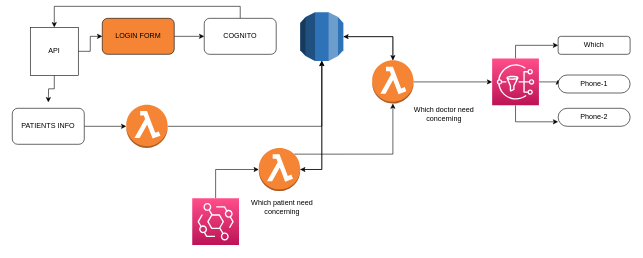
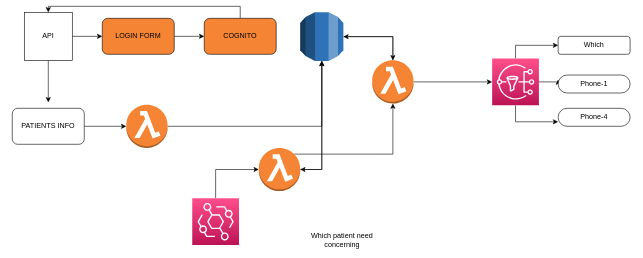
  <mxCell id="0" />
  <mxCell id="1" parent="0" />
  <mxCell id="2" style="edgeStyle=orthogonalEdgeStyle;rounded=0;orthogonalLoop=1;jettySize=auto;html=1;exitX=1;exitY=0.5;exitDx=0;exitDy=0;" edge="1" parent="1" source="4" target="6"><mxGeometry relative="1" as="geometry" /></mxCell>
  <mxCell id="3" style="edgeStyle=orthogonalEdgeStyle;rounded=0;orthogonalLoop=1;jettySize=auto;html=1;exitX=0.5;exitY=1;exitDx=0;exitDy=0;" edge="1" parent="1" source="4"><mxGeometry relative="1" as="geometry"><mxPoint x="80" y="170" as="targetPoint" /></mxGeometry></mxCell>
- <mxCell id="4" value="API" style="whiteSpace=wrap;html=1;aspect=fixed;" vertex="1" parent="1"><mxGeometry x="50" y="45" width="80" height="80" as="geometry" /></mxCell>
+ <mxCell id="4" value="API" style="whiteSpace=wrap;html=1;aspect=fixed;" vertex="1" parent="1"><mxGeometry x="40" y="20" width="80" height="80" as="geometry" /></mxCell>
  <mxCell id="5" style="edgeStyle=orthogonalEdgeStyle;rounded=0;orthogonalLoop=1;jettySize=auto;html=1;exitX=1;exitY=0.5;exitDx=0;exitDy=0;" edge="1" parent="1" source="6" target="8"><mxGeometry relative="1" as="geometry"><mxPoint x="360" y="60" as="targetPoint" /></mxGeometry></mxCell>
  <mxCell id="6" value="LOGIN FORM" style="rounded=1;whiteSpace=wrap;html=1;fillColor=#f58534;" vertex="1" parent="1"><mxGeometry x="170" y="30" width="120" height="60" as="geometry" /></mxCell>
  <mxCell id="7" style="edgeStyle=orthogonalEdgeStyle;rounded=0;orthogonalLoop=1;jettySize=auto;html=1;exitX=0.5;exitY=0;exitDx=0;exitDy=0;entryX=0.5;entryY=0;entryDx=0;entryDy=0;" edge="1" parent="1" source="8" target="4"><mxGeometry relative="1" as="geometry" /></mxCell>
- <mxCell id="8" value="COGNITO" style="rounded=1;whiteSpace=wrap;html=1;" vertex="1" parent="1"><mxGeometry x="340" y="30" width="120" height="60" as="geometry" /></mxCell>
+ <mxCell id="8" value="COGNITO" style="rounded=1;whiteSpace=wrap;html=1;fillColor=#f58534;" vertex="1" parent="1"><mxGeometry x="340" y="30" width="120" height="60" as="geometry" /></mxCell>
  <mxCell id="9" style="edgeStyle=orthogonalEdgeStyle;rounded=0;orthogonalLoop=1;jettySize=auto;html=1;exitX=1;exitY=0.5;exitDx=0;exitDy=0;entryX=0;entryY=0.5;entryDx=0;entryDy=0;entryPerimeter=0;" edge="1" parent="1" source="10" target="15"><mxGeometry relative="1" as="geometry" /></mxCell>
  <mxCell id="10" value="PATIENTS INFO" style="rounded=1;whiteSpace=wrap;html=1;" vertex="1" parent="1"><mxGeometry x="20" y="180" width="120" height="60" as="geometry" /></mxCell>
  <mxCell id="11" style="edgeStyle=orthogonalEdgeStyle;rounded=0;orthogonalLoop=1;jettySize=auto;html=1;exitX=0.5;exitY=1;exitDx=0;exitDy=0;exitPerimeter=0;entryX=1;entryY=0.5;entryDx=0;entryDy=0;entryPerimeter=0;" edge="1" parent="1" source="13" target="18"><mxGeometry relative="1" as="geometry" /></mxCell>
  <mxCell id="12" style="edgeStyle=orthogonalEdgeStyle;rounded=0;orthogonalLoop=1;jettySize=auto;html=1;exitX=1;exitY=0.5;exitDx=0;exitDy=0;exitPerimeter=0;entryX=0.5;entryY=0;entryDx=0;entryDy=0;entryPerimeter=0;" edge="1" parent="1" source="13" target="28"><mxGeometry relative="1" as="geometry" /></mxCell>
  <mxCell id="13" value="" style="outlineConnect=0;dashed=0;verticalLabelPosition=bottom;verticalAlign=top;align=center;html=1;shape=mxgraph.aws3.rds;fillColor=#2E73B8;gradientColor=none;" vertex="1" parent="1"><mxGeometry x="500" y="20" width="72" height="81" as="geometry" /></mxCell>
  <mxCell id="14" style="edgeStyle=orthogonalEdgeStyle;rounded=0;orthogonalLoop=1;jettySize=auto;html=1;exitX=1;exitY=0.5;exitDx=0;exitDy=0;exitPerimeter=0;entryX=0.5;entryY=1;entryDx=0;entryDy=0;entryPerimeter=0;" edge="1" parent="1" source="15" target="13"><mxGeometry relative="1" as="geometry" /></mxCell>
  <mxCell id="15" value="" style="outlineConnect=0;dashed=0;verticalLabelPosition=bottom;verticalAlign=top;align=center;html=1;shape=mxgraph.aws3.lambda_function;fillColor=#F58534;gradientColor=none;" vertex="1" parent="1"><mxGeometry x="210" y="174" width="69" height="72" as="geometry" /></mxCell>
  <mxCell id="16" style="edgeStyle=orthogonalEdgeStyle;rounded=0;orthogonalLoop=1;jettySize=auto;html=1;exitX=1;exitY=0.5;exitDx=0;exitDy=0;exitPerimeter=0;" edge="1" parent="1" source="18" target="13"><mxGeometry relative="1" as="geometry" /></mxCell>
  <mxCell id="17" style="edgeStyle=orthogonalEdgeStyle;rounded=0;orthogonalLoop=1;jettySize=auto;html=1;exitX=0.855;exitY=0.145;exitDx=0;exitDy=0;exitPerimeter=0;" edge="1" parent="1" source="18" target="28"><mxGeometry relative="1" as="geometry" /></mxCell>
  <mxCell id="18" value="" style="outlineConnect=0;dashed=0;verticalLabelPosition=bottom;verticalAlign=top;align=center;html=1;shape=mxgraph.aws3.lambda_function;fillColor=#F58534;gradientColor=none;" vertex="1" parent="1"><mxGeometry x="431" y="246" width="69" height="72" as="geometry" /></mxCell>
  <mxCell id="19" style="edgeStyle=orthogonalEdgeStyle;rounded=0;orthogonalLoop=1;jettySize=auto;html=1;exitX=0.5;exitY=0;exitDx=0;exitDy=0;exitPerimeter=0;entryX=0;entryY=0.5;entryDx=0;entryDy=0;entryPerimeter=0;" edge="1" parent="1" source="20" target="18"><mxGeometry relative="1" as="geometry" /></mxCell>
  <mxCell id="20" value="" style="sketch=0;points=[[0,0,0],[0.25,0,0],[0.5,0,0],[0.75,0,0],[1,0,0],[0,1,0],[0.25,1,0],[0.5,1,0],[0.75,1,0],[1,1,0],[0,0.25,0],[0,0.5,0],[0,0.75,0],[1,0.25,0],[1,0.5,0],[1,0.75,0]];outlineConnect=0;fontColor=#232F3E;gradientColor=#FF4F8B;gradientDirection=north;fillColor=#BC1356;strokeColor=#ffffff;dashed=0;verticalLabelPosition=bottom;verticalAlign=top;align=center;html=1;fontSize=12;fontStyle=0;aspect=fixed;shape=mxgraph.aws4.resourceIcon;resIcon=mxgraph.aws4.eventbridge;" vertex="1" parent="1"><mxGeometry x="320" y="330" width="78" height="78" as="geometry" /></mxCell>
  <mxCell id="21" style="edgeStyle=orthogonalEdgeStyle;rounded=0;orthogonalLoop=1;jettySize=auto;html=1;exitX=1;exitY=0.5;exitDx=0;exitDy=0;exitPerimeter=0;entryX=0;entryY=0.25;entryDx=0;entryDy=0;" edge="1" parent="1" source="24" target="31"><mxGeometry relative="1" as="geometry" /></mxCell>
  <mxCell id="22" style="edgeStyle=orthogonalEdgeStyle;rounded=0;orthogonalLoop=1;jettySize=auto;html=1;exitX=0.5;exitY=0;exitDx=0;exitDy=0;exitPerimeter=0;entryX=0;entryY=0.5;entryDx=0;entryDy=0;" edge="1" parent="1" source="24" target="25"><mxGeometry relative="1" as="geometry" /></mxCell>
  <mxCell id="23" style="edgeStyle=orthogonalEdgeStyle;rounded=0;orthogonalLoop=1;jettySize=auto;html=1;exitX=0.5;exitY=1;exitDx=0;exitDy=0;exitPerimeter=0;entryX=0;entryY=0.75;entryDx=0;entryDy=0;" edge="1" parent="1" source="24" target="32"><mxGeometry relative="1" as="geometry" /></mxCell>
  <mxCell id="24" value="" style="sketch=0;points=[[0,0,0],[0.25,0,0],[0.5,0,0],[0.75,0,0],[1,0,0],[0,1,0],[0.25,1,0],[0.5,1,0],[0.75,1,0],[1,1,0],[0,0.25,0],[0,0.5,0],[0,0.75,0],[1,0.25,0],[1,0.5,0],[1,0.75,0]];outlineConnect=0;fontColor=#232F3E;gradientColor=#FF4F8B;gradientDirection=north;fillColor=#BC1356;strokeColor=#ffffff;dashed=0;verticalLabelPosition=bottom;verticalAlign=top;align=center;html=1;fontSize=12;fontStyle=0;aspect=fixed;shape=mxgraph.aws4.resourceIcon;resIcon=mxgraph.aws4.sns;" vertex="1" parent="1"><mxGeometry x="820" y="97" width="78" height="78" as="geometry" /></mxCell>
  <mxCell id="25" value="Which" style="rounded=1;whiteSpace=wrap;html=1;" vertex="1" parent="1"><mxGeometry x="930" y="60" width="120" height="30" as="geometry" /></mxCell>
  <mxCell id="26" style="edgeStyle=orthogonalEdgeStyle;rounded=0;orthogonalLoop=1;jettySize=auto;html=1;exitX=0.5;exitY=0;exitDx=0;exitDy=0;exitPerimeter=0;" edge="1" parent="1" source="28" target="13"><mxGeometry relative="1" as="geometry" /></mxCell>
  <mxCell id="27" style="edgeStyle=orthogonalEdgeStyle;rounded=0;orthogonalLoop=1;jettySize=auto;html=1;exitX=1;exitY=0.5;exitDx=0;exitDy=0;exitPerimeter=0;" edge="1" parent="1" source="28" target="24"><mxGeometry relative="1" as="geometry" /></mxCell>
  <mxCell id="28" value="" style="outlineConnect=0;dashed=0;verticalLabelPosition=bottom;verticalAlign=top;align=center;html=1;shape=mxgraph.aws3.lambda_function;fillColor=#F58534;gradientColor=none;" vertex="1" parent="1"><mxGeometry x="620" y="100" width="69" height="72" as="geometry" /></mxCell>
- <mxCell id="29" value="Which patient need concerning" style="text;html=1;strokeColor=none;fillColor=none;align=center;verticalAlign=middle;whiteSpace=wrap;rounded=0;" vertex="1" parent="1"><mxGeometry x="400" y="330" width="140" height="30" as="geometry" /></mxCell>
- <mxCell id="30" value="Which doctor need concerning" style="text;html=1;strokeColor=none;fillColor=none;align=center;verticalAlign=middle;whiteSpace=wrap;rounded=0;" vertex="1" parent="1"><mxGeometry x="670" y="174" width="140" height="30" as="geometry" /></mxCell>
+ <mxCell id="29" value="Which patient need concerning" style="text;html=1;strokeColor=none;fillColor=none;align=center;verticalAlign=middle;whiteSpace=wrap;rounded=0;" vertex="1" parent="1"><mxGeometry x="500" y="385" width="140" height="30" as="geometry" /></mxCell>
  <mxCell id="31" value="Phone-1" style="rounded=1;whiteSpace=wrap;html=1;arcSize=50;" vertex="1" parent="1"><mxGeometry x="930" y="124.5" width="120" height="30" as="geometry" /></mxCell>
- <mxCell id="32" value="Phone-2" style="rounded=1;whiteSpace=wrap;html=1;arcSize=50;" vertex="1" parent="1"><mxGeometry x="930" y="180" width="120" height="30" as="geometry" /></mxCell>
+ <mxCell id="32" value="Phone-4" style="rounded=1;whiteSpace=wrap;html=1;arcSize=50;" vertex="1" parent="1"><mxGeometry x="930" y="180" width="120" height="30" as="geometry" /></mxCell>
